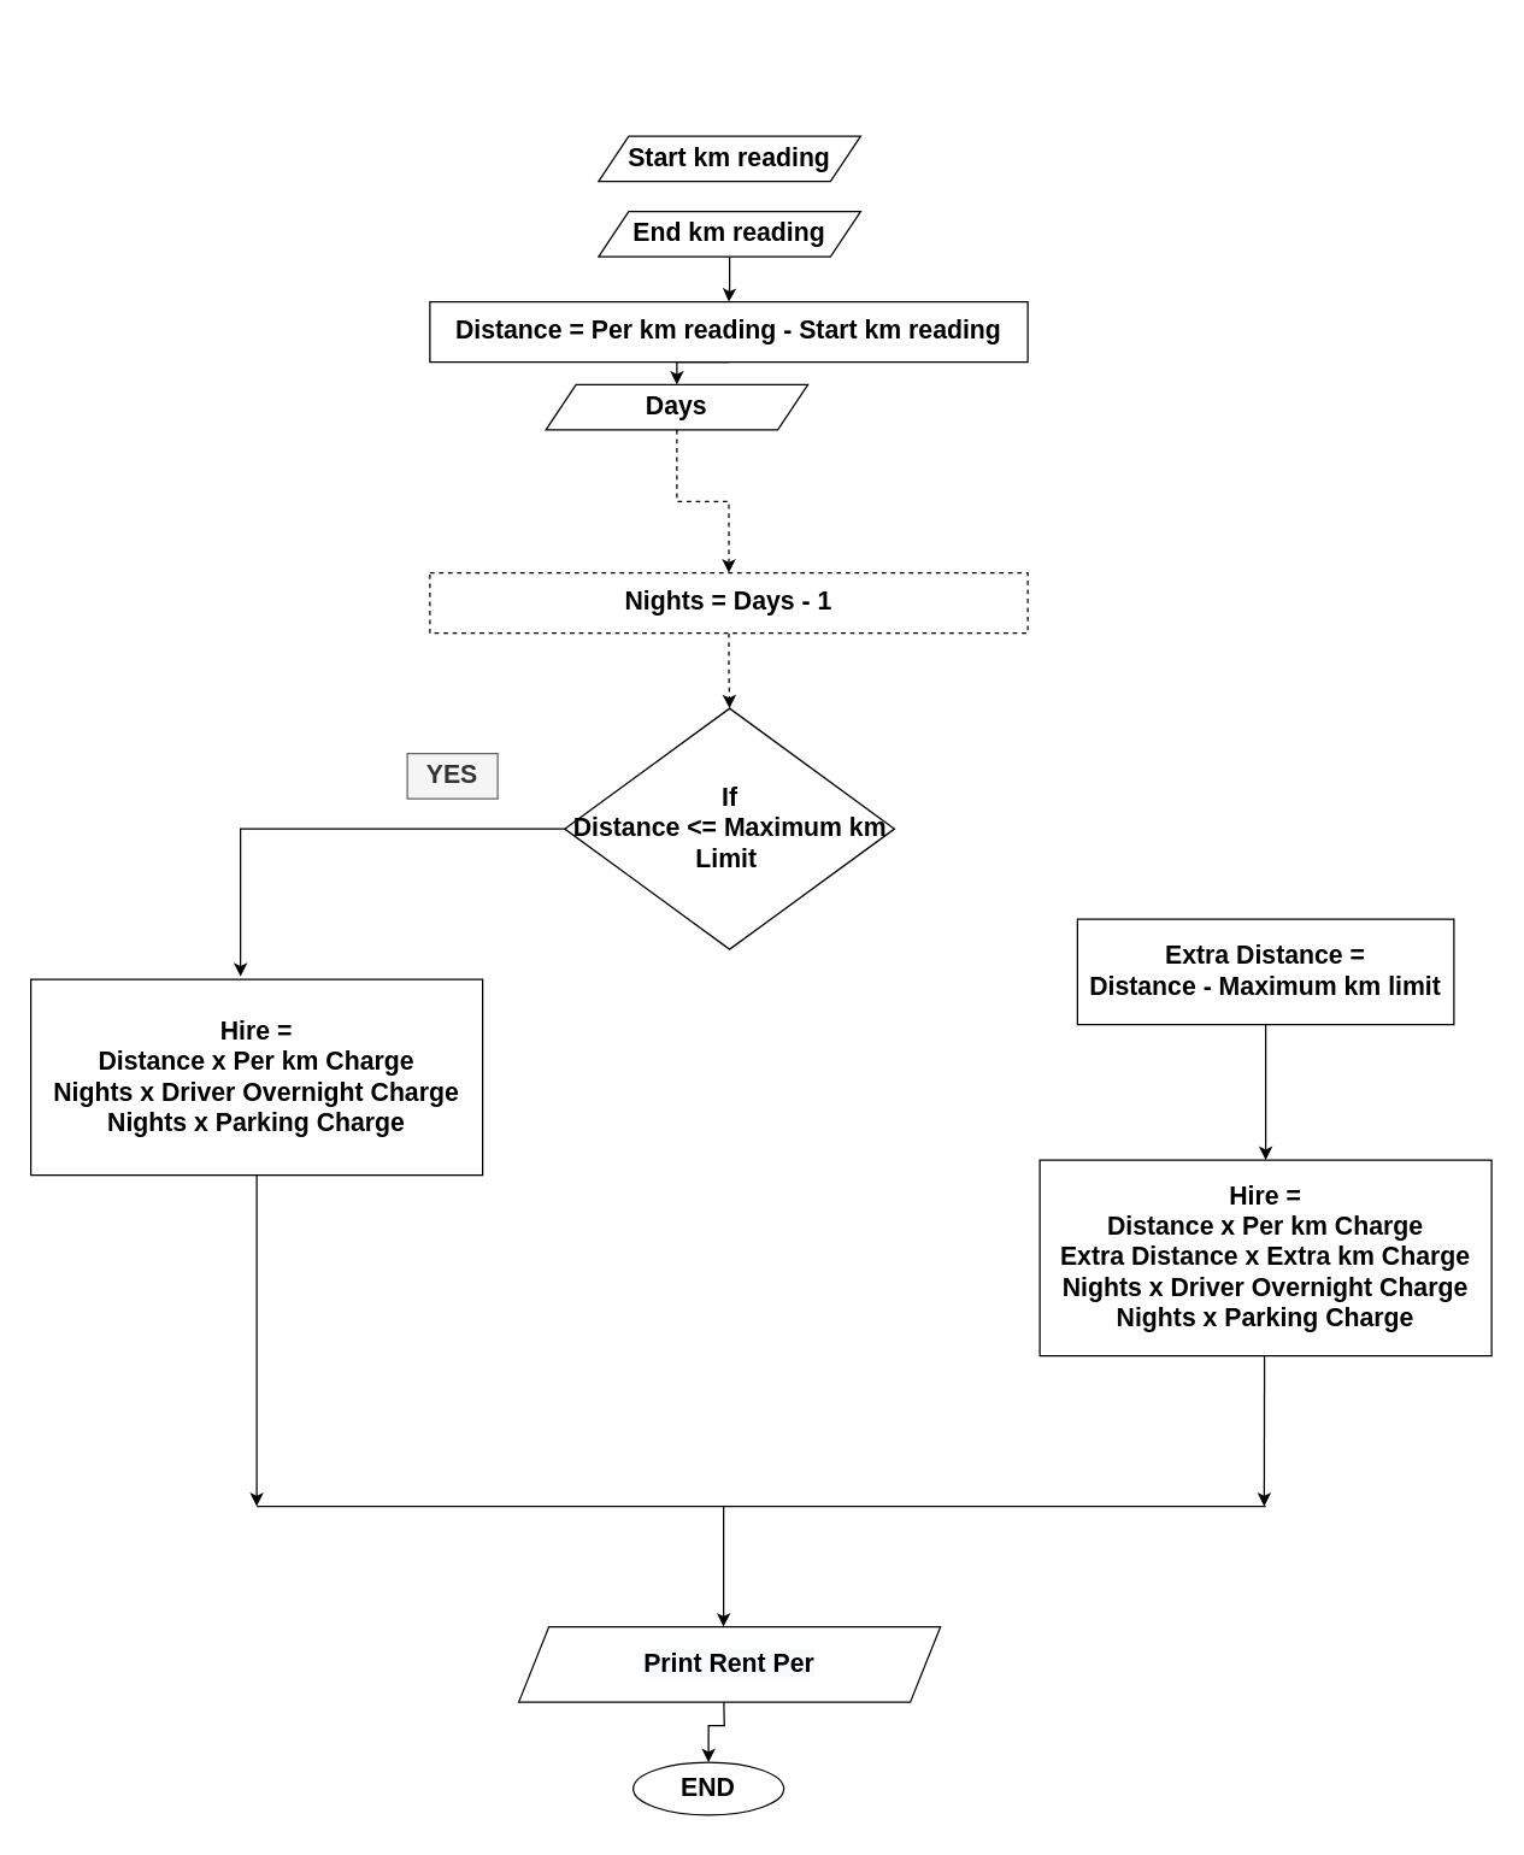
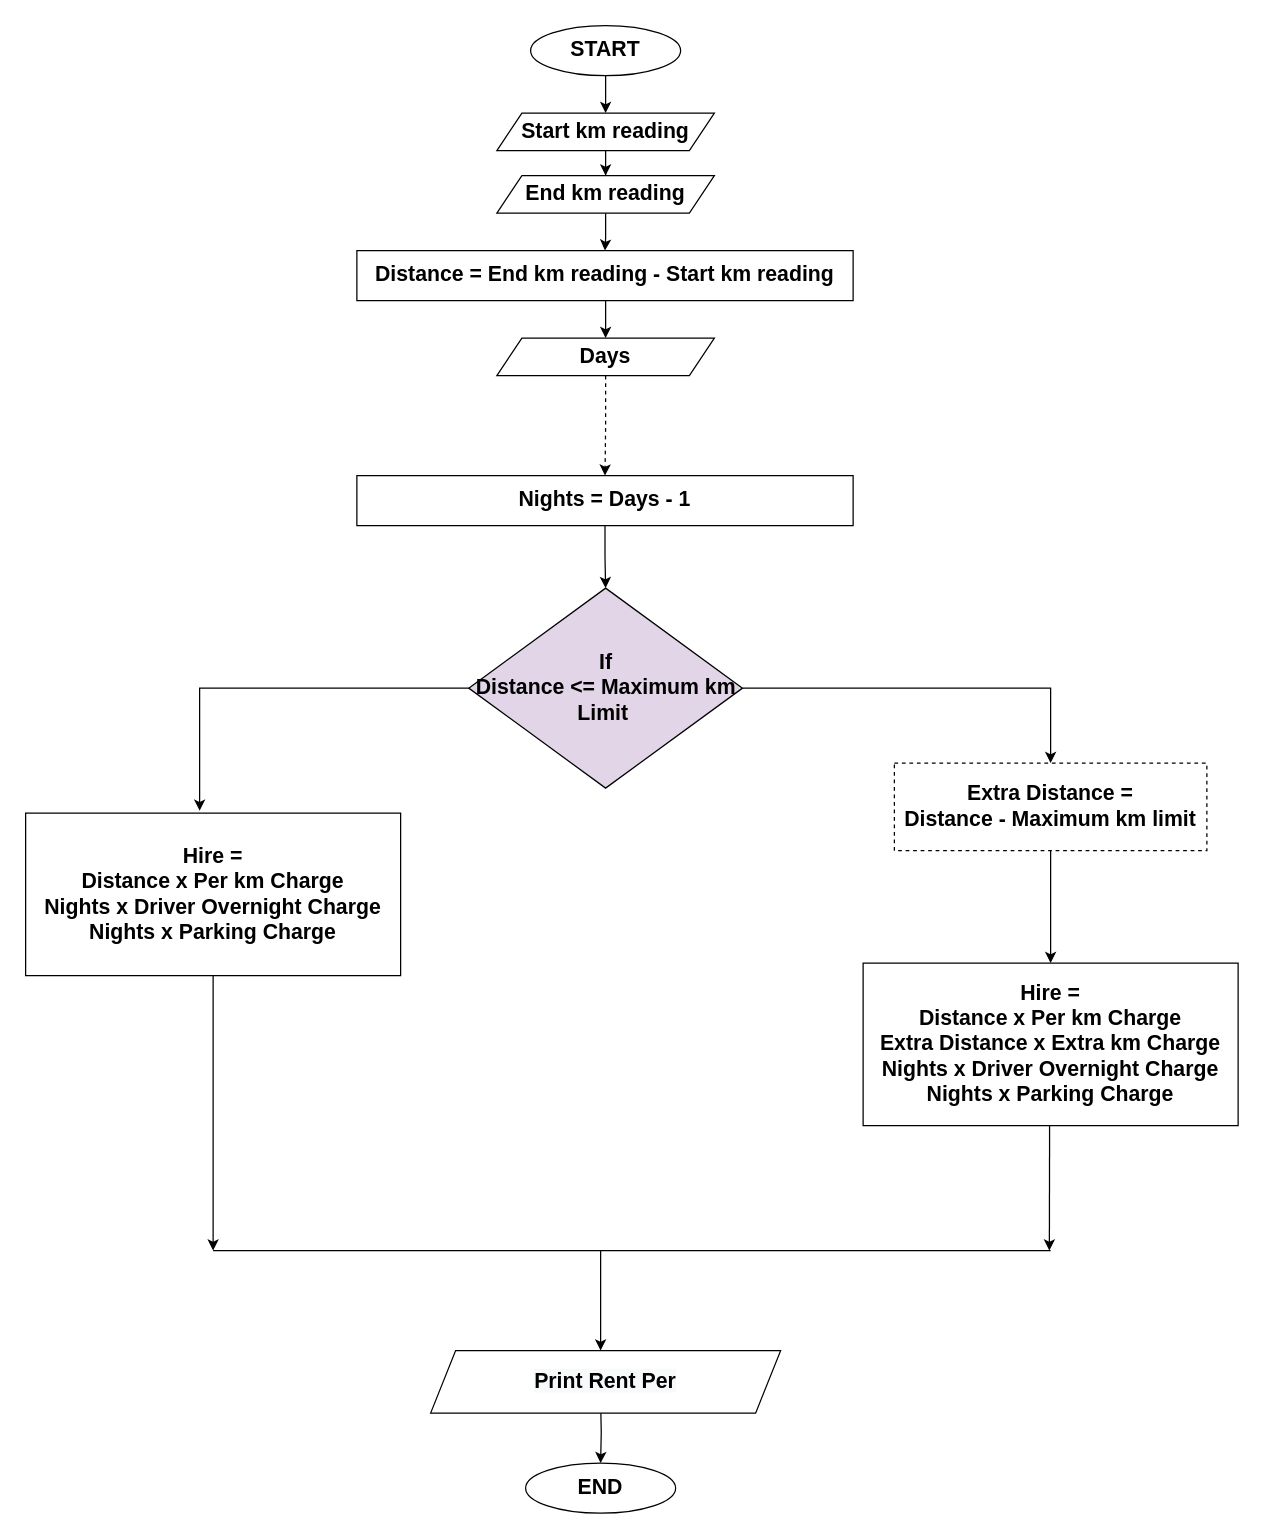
  <mxCell id="0" />
  <mxCell id="1" parent="0" />
+ <mxCell id="2" style="edgeStyle=orthogonalEdgeStyle;rounded=0;orthogonalLoop=1;jettySize=auto;html=1;entryX=0.5;entryY=0;entryDx=0;entryDy=0;fontSize=17;" parent="1" source="3" target="5" edge="1"><mxGeometry relative="1" as="geometry" /></mxCell>
+ <mxCell id="3" value="START" style="ellipse;whiteSpace=wrap;html=1;fontStyle=1;fontSize=17;" parent="1" vertex="1"><mxGeometry x="424" y="20" width="120" height="40" as="geometry" /></mxCell>
+ <mxCell id="4" style="edgeStyle=orthogonalEdgeStyle;rounded=0;orthogonalLoop=1;jettySize=auto;html=1;entryX=0.5;entryY=0;entryDx=0;entryDy=0;fontSize=17;" parent="1" source="5" target="7" edge="1"><mxGeometry relative="1" as="geometry" /></mxCell>
  <mxCell id="5" value="Start km reading" style="shape=parallelogram;perimeter=parallelogramPerimeter;whiteSpace=wrap;html=1;fixedSize=1;fontStyle=1;fontSize=17;" parent="1" vertex="1"><mxGeometry x="397" y="90" width="174" height="30" as="geometry" /></mxCell>
  <mxCell id="6" style="edgeStyle=orthogonalEdgeStyle;rounded=0;orthogonalLoop=1;jettySize=auto;html=1;entryX=0.5;entryY=0;entryDx=0;entryDy=0;fontSize=17;" parent="1" source="7" target="8" edge="1"><mxGeometry relative="1" as="geometry" /></mxCell>
  <mxCell id="7" value="End km reading" style="shape=parallelogram;perimeter=parallelogramPerimeter;whiteSpace=wrap;html=1;fixedSize=1;fontStyle=1;fontSize=17;" parent="1" vertex="1"><mxGeometry x="397" y="140" width="174" height="30" as="geometry" /></mxCell>
- <mxCell id="8" value="Distance = Per km reading - Start km reading" style="rounded=0;whiteSpace=wrap;html=1;fontStyle=1;fontSize=17;" parent="1" vertex="1"><mxGeometry x="285" y="200" width="397" height="40" as="geometry" /></mxCell>
- <mxCell id="9" value="YES" style="text;html=1;align=center;verticalAlign=middle;whiteSpace=wrap;rounded=0;fontSize=17;fontStyle=1;labelBorderColor=none;fillColor=#f5f5f5;fontColor=#333333;strokeColor=#666666;" parent="1" vertex="1"><mxGeometry x="270" y="500" width="60" height="30" as="geometry" /></mxCell>
+ <mxCell id="8" value="Distance = End km reading - Start km reading" style="rounded=0;whiteSpace=wrap;html=1;fontStyle=1;fontSize=17;" parent="1" vertex="1"><mxGeometry x="285" y="200" width="397" height="40" as="geometry" /></mxCell>
  <mxCell id="10" style="edgeStyle=orthogonalEdgeStyle;rounded=0;orthogonalLoop=1;jettySize=auto;html=1;entryX=0.5;entryY=0;entryDx=0;entryDy=0;fontSize=17;" parent="1" target="12" edge="1"><mxGeometry relative="1" as="geometry"><mxPoint x="484" y="240" as="sourcePoint" /></mxGeometry></mxCell>
  <mxCell id="11" style="edgeStyle=orthogonalEdgeStyle;rounded=0;orthogonalLoop=1;jettySize=auto;html=1;entryX=0.5;entryY=0;entryDx=0;entryDy=0;fontSize=17;dashed=1;" parent="1" source="12" target="14" edge="1"><mxGeometry relative="1" as="geometry" /></mxCell>
- <mxCell id="12" value="Days" style="shape=parallelogram;perimeter=parallelogramPerimeter;whiteSpace=wrap;html=1;fixedSize=1;fontStyle=1;fontSize=17;" parent="1" vertex="1"><mxGeometry x="362" y="255" width="174" height="30" as="geometry" /></mxCell>
- <mxCell id="13" style="edgeStyle=orthogonalEdgeStyle;rounded=0;orthogonalLoop=1;jettySize=auto;html=1;entryX=0.5;entryY=0;entryDx=0;entryDy=0;fontSize=17;dashed=1;" parent="1" source="14" target="17" edge="1"><mxGeometry relative="1" as="geometry" /></mxCell>
- <mxCell id="14" value="Nights = Days - 1" style="rounded=0;whiteSpace=wrap;html=1;fontStyle=1;fontSize=17;dashed=1;" parent="1" vertex="1"><mxGeometry x="285" y="380" width="397" height="40" as="geometry" /></mxCell>
+ <mxCell id="12" value="Days" style="shape=parallelogram;perimeter=parallelogramPerimeter;whiteSpace=wrap;html=1;fixedSize=1;fontStyle=1;fontSize=17;" parent="1" vertex="1"><mxGeometry x="397" y="270" width="174" height="30" as="geometry" /></mxCell>
+ <mxCell id="13" style="edgeStyle=orthogonalEdgeStyle;rounded=0;orthogonalLoop=1;jettySize=auto;html=1;entryX=0.5;entryY=0;entryDx=0;entryDy=0;fontSize=17;" parent="1" source="14" target="17" edge="1"><mxGeometry relative="1" as="geometry" /></mxCell>
+ <mxCell id="14" value="Nights = Days - 1" style="rounded=0;whiteSpace=wrap;html=1;fontStyle=1;fontSize=17;" parent="1" vertex="1"><mxGeometry x="285" y="380" width="397" height="40" as="geometry" /></mxCell>
  <mxCell id="15" style="edgeStyle=orthogonalEdgeStyle;rounded=0;orthogonalLoop=1;jettySize=auto;html=1;entryX=0.464;entryY=-0.015;entryDx=0;entryDy=0;entryPerimeter=0;fontSize=17;" parent="1" source="17" target="18" edge="1"><mxGeometry relative="1" as="geometry" /></mxCell>
- <mxCell id="17" value="If &lt;br&gt;Distance &amp;lt;= Maximum km Limit&amp;nbsp;" style="rhombus;whiteSpace=wrap;html=1;fontStyle=1;fontSize=17;" parent="1" vertex="1"><mxGeometry x="374.5" y="470" width="219" height="160" as="geometry" /></mxCell>
+ <mxCell id="16" style="edgeStyle=orthogonalEdgeStyle;rounded=0;orthogonalLoop=1;jettySize=auto;html=1;entryX=0.5;entryY=0;entryDx=0;entryDy=0;fontSize=17;" parent="1" source="17" target="21" edge="1"><mxGeometry relative="1" as="geometry" /></mxCell>
+ <mxCell id="17" value="If &lt;br&gt;Distance &amp;lt;= Maximum km Limit&amp;nbsp;" style="rhombus;whiteSpace=wrap;html=1;fontStyle=1;fontSize=17;fillColor=#e1d5e7;" parent="1" vertex="1"><mxGeometry x="374.5" y="470" width="219" height="160" as="geometry" /></mxCell>
  <mxCell id="18" value="Hire = &lt;br&gt;Distance x Per km Charge&lt;br&gt;Nights x Driver Overnight Charge&lt;br&gt;Nights x Parking Charge" style="rounded=0;whiteSpace=wrap;html=1;fontStyle=1;fontSize=17;" parent="1" vertex="1"><mxGeometry x="20" y="650" width="300" height="130" as="geometry" /></mxCell>
  <mxCell id="19" value="Hire = &lt;br&gt;Distance x Per km Charge&lt;br&gt;Extra Distance x Extra km Charge&lt;br&gt;Nights x Driver Overnight Charge&lt;br&gt;Nights x Parking Charge" style="rounded=0;whiteSpace=wrap;html=1;fontStyle=1;fontSize=17;" parent="1" vertex="1"><mxGeometry x="690" y="770" width="300" height="130" as="geometry" /></mxCell>
  <mxCell id="20" style="edgeStyle=orthogonalEdgeStyle;rounded=0;orthogonalLoop=1;jettySize=auto;html=1;entryX=0.5;entryY=0;entryDx=0;entryDy=0;fontSize=17;" parent="1" source="21" target="19" edge="1"><mxGeometry relative="1" as="geometry" /></mxCell>
- <mxCell id="21" value="Extra Distance = &lt;br&gt;Distance - Maximum km limit" style="rounded=0;whiteSpace=wrap;html=1;fontStyle=1;fontSize=17;" parent="1" vertex="1"><mxGeometry x="715" y="610" width="250" height="70" as="geometry" /></mxCell>
+ <mxCell id="21" value="Extra Distance = &lt;br&gt;Distance - Maximum km limit" style="rounded=0;whiteSpace=wrap;html=1;fontStyle=1;fontSize=17;dashed=1;" parent="1" vertex="1"><mxGeometry x="715" y="610" width="250" height="70" as="geometry" /></mxCell>
  <mxCell id="22" value="" style="endArrow=classic;html=1;rounded=0;fontSize=17;exitX=0.5;exitY=1;exitDx=0;exitDy=0;" parent="1" source="18" edge="1"><mxGeometry width="50" height="50" relative="1" as="geometry"><mxPoint x="150" y="1000" as="sourcePoint" /><mxPoint x="170" y="1000" as="targetPoint" /></mxGeometry></mxCell>
  <mxCell id="23" value="" style="endArrow=classic;html=1;rounded=0;fontSize=17;exitX=0.5;exitY=1;exitDx=0;exitDy=0;" parent="1" edge="1"><mxGeometry width="50" height="50" relative="1" as="geometry"><mxPoint x="839.17" y="900" as="sourcePoint" /><mxPoint x="839" y="1000" as="targetPoint" /></mxGeometry></mxCell>
  <mxCell id="24" value="" style="endArrow=classic;html=1;rounded=0;fontSize=17;" parent="1" edge="1"><mxGeometry width="50" height="50" relative="1" as="geometry"><mxPoint x="480" y="1000" as="sourcePoint" /><mxPoint x="480" y="1080" as="targetPoint" /></mxGeometry></mxCell>
  <mxCell id="25" style="edgeStyle=orthogonalEdgeStyle;rounded=0;orthogonalLoop=1;jettySize=auto;html=1;entryX=0.5;entryY=0;entryDx=0;entryDy=0;fontSize=17;" parent="1" target="26" edge="1"><mxGeometry relative="1" as="geometry"><mxPoint x="480" y="1120" as="sourcePoint" /></mxGeometry></mxCell>
- <mxCell id="26" value="END" style="ellipse;whiteSpace=wrap;html=1;fontStyle=1;fontSize=17;" parent="1" vertex="1"><mxGeometry x="420" y="1170" width="100" height="35" as="geometry" /></mxCell>
+ <mxCell id="26" value="END" style="ellipse;whiteSpace=wrap;html=1;fontStyle=1;fontSize=17;" parent="1" vertex="1"><mxGeometry x="420" y="1170" width="120" height="40" as="geometry" /></mxCell>
  <mxCell id="27" value="" style="endArrow=none;html=1;rounded=0;fontSize=17;" parent="1" edge="1"><mxGeometry width="50" height="50" relative="1" as="geometry"><mxPoint x="170" y="1000" as="sourcePoint" /><mxPoint x="840" y="1000" as="targetPoint" /></mxGeometry></mxCell>
  <mxCell id="28" value="&#10;&#10;&lt;span style=&quot;color: rgb(0, 0, 0); font-family: helvetica; font-size: 17px; font-style: normal; font-weight: 700; letter-spacing: normal; text-align: center; text-indent: 0px; text-transform: none; word-spacing: 0px; background-color: rgb(248, 249, 250); display: inline; float: none;&quot;&gt;Print Rent Per&lt;/span&gt;&#10;&#10;" style="shape=parallelogram;perimeter=parallelogramPerimeter;whiteSpace=wrap;html=1;fixedSize=1;" vertex="1" parent="1"><mxGeometry x="344" y="1080" width="280" height="50" as="geometry" /></mxCell>
